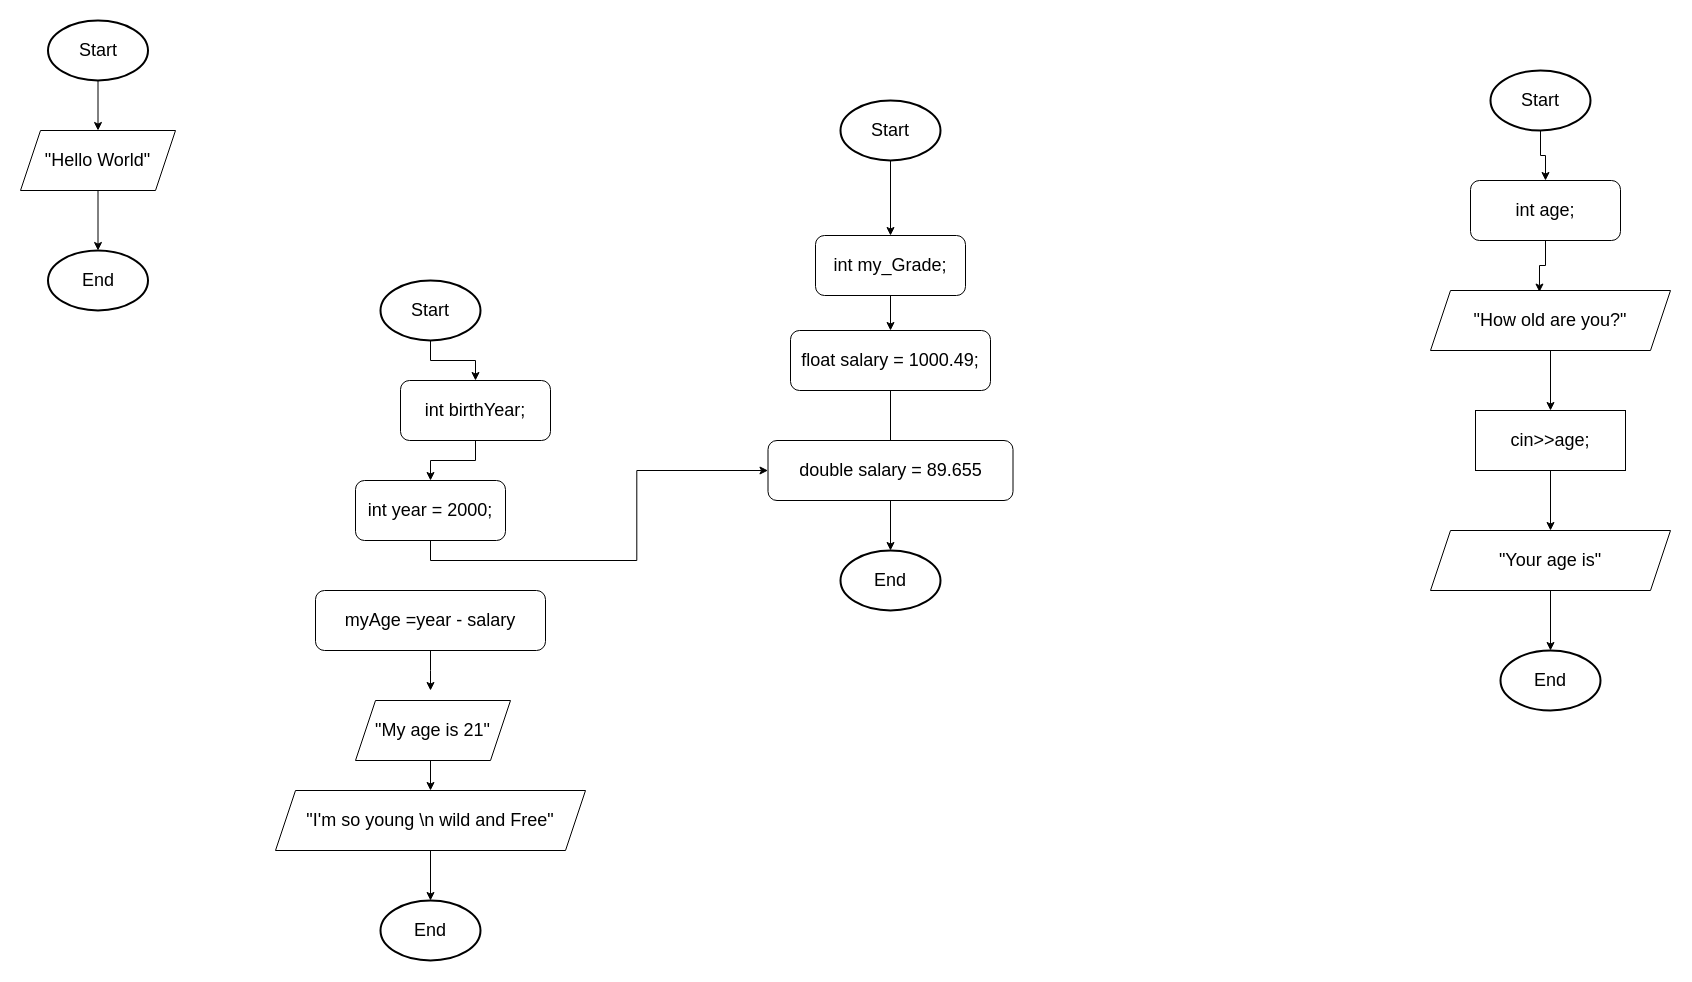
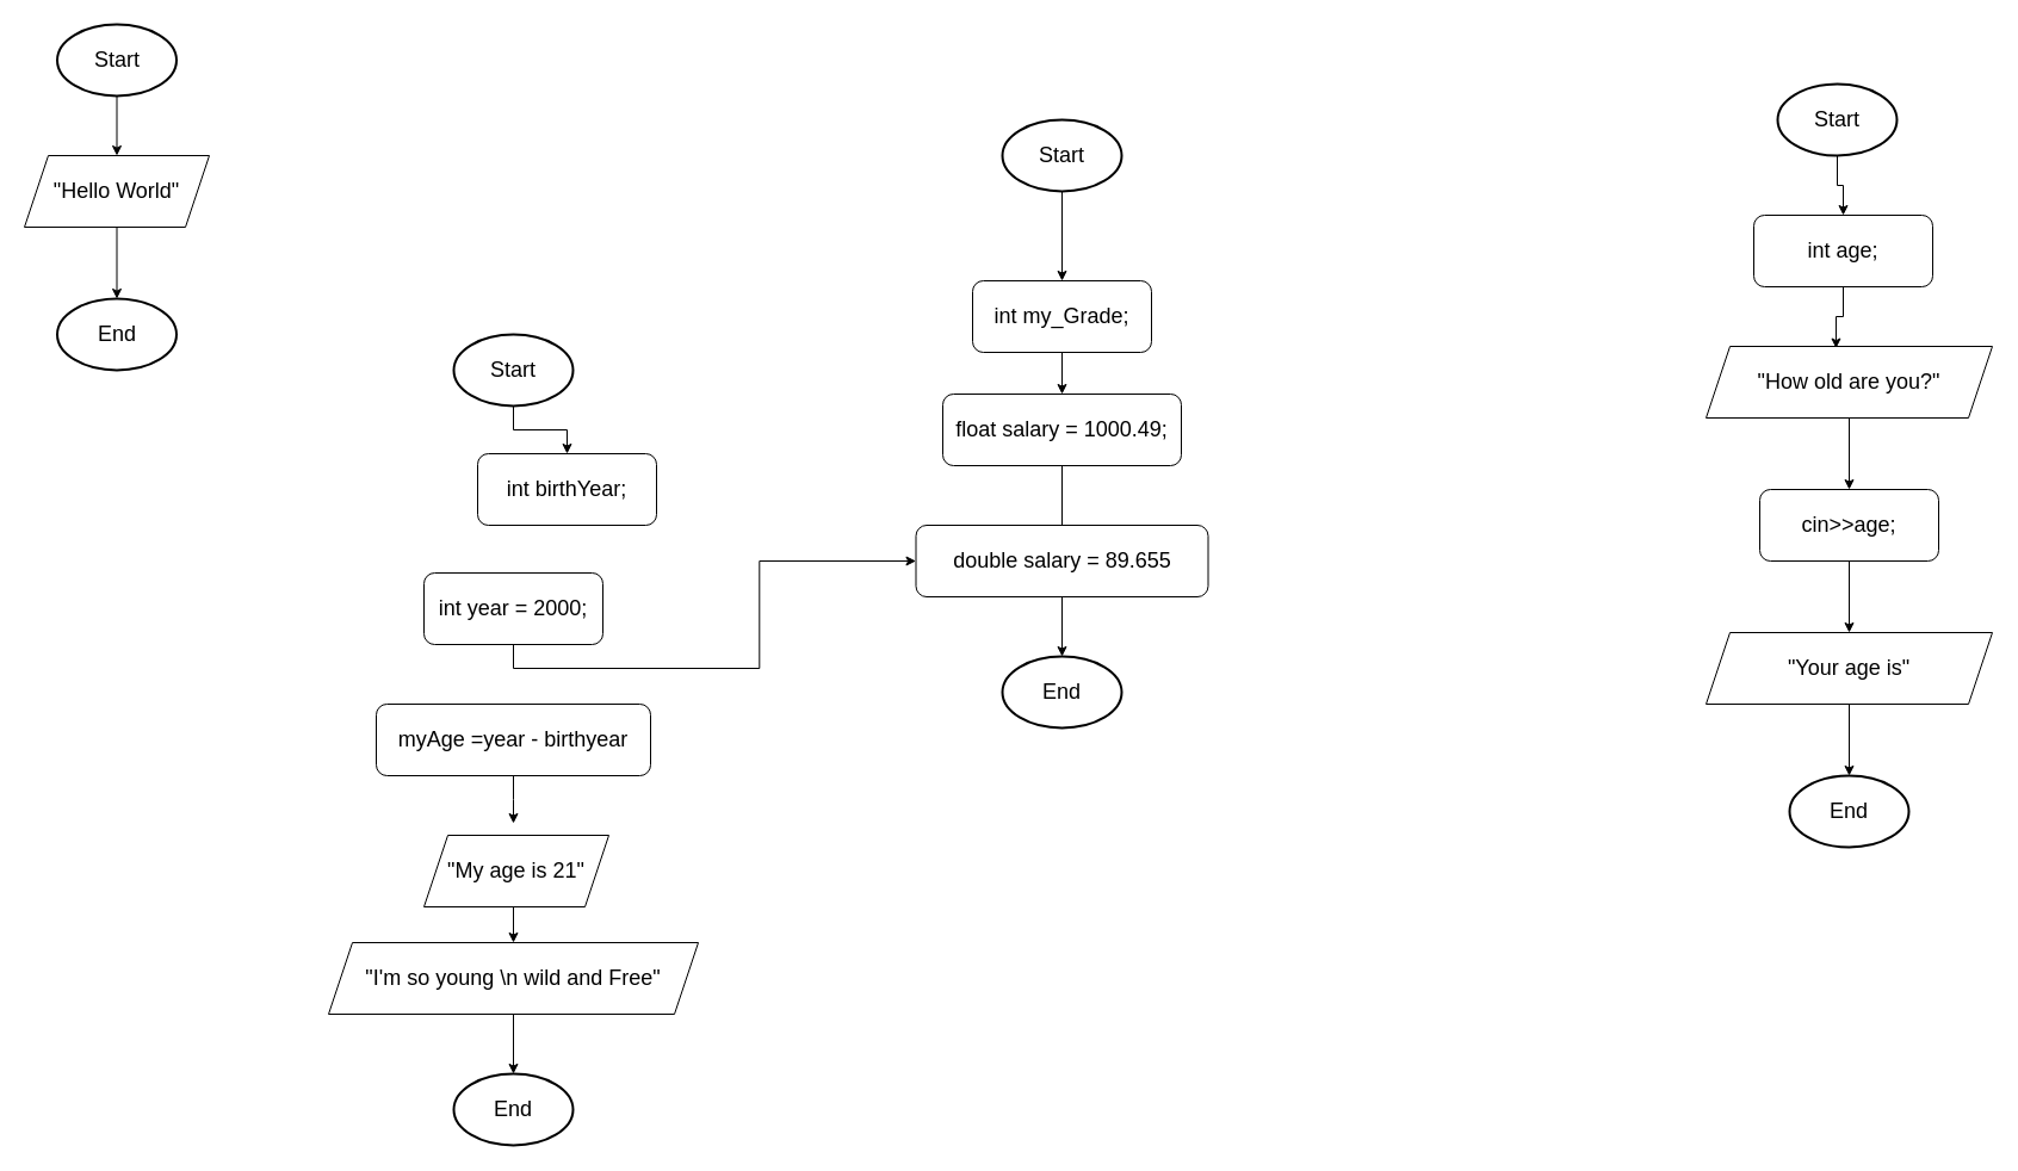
  <mxCell id="0" />
  <mxCell id="1" parent="0" />
  <mxCell id="2" style="edgeStyle=orthogonalEdgeStyle;rounded=0;orthogonalLoop=1;jettySize=auto;html=1;exitX=0.5;exitY=1;exitDx=0;exitDy=0;exitPerimeter=0;entryX=0.5;entryY=0;entryDx=0;entryDy=0;fontSize=18;" edge="1" parent="1" source="3" target="6"><mxGeometry relative="1" as="geometry" /></mxCell>
  <mxCell id="3" value="Start" style="strokeWidth=2;html=1;shape=mxgraph.flowchart.start_1;whiteSpace=wrap;shadow=0;sketch=0;fillColor=none;gradientColor=none;fontSize=18;" vertex="1" parent="1"><mxGeometry x="47.5" y="20" width="100" height="60" as="geometry" /></mxCell>
  <mxCell id="4" value="End" style="strokeWidth=2;html=1;shape=mxgraph.flowchart.start_1;whiteSpace=wrap;shadow=0;sketch=0;fillColor=none;gradientColor=none;fontSize=18;" vertex="1" parent="1"><mxGeometry x="47.5" y="250" width="100" height="60" as="geometry" /></mxCell>
  <mxCell id="5" style="edgeStyle=orthogonalEdgeStyle;rounded=0;orthogonalLoop=1;jettySize=auto;html=1;exitX=0.5;exitY=1;exitDx=0;exitDy=0;fontSize=18;" edge="1" parent="1" source="6" target="4"><mxGeometry relative="1" as="geometry" /></mxCell>
  <mxCell id="6" value="&quot;Hello World&quot;" style="shape=parallelogram;perimeter=parallelogramPerimeter;whiteSpace=wrap;html=1;fixedSize=1;shadow=0;sketch=0;fontSize=18;strokeColor=default;fillColor=none;gradientColor=none;" vertex="1" parent="1"><mxGeometry x="20" y="130" width="155" height="60" as="geometry" /></mxCell>
  <mxCell id="7" style="edgeStyle=orthogonalEdgeStyle;rounded=0;orthogonalLoop=1;jettySize=auto;html=1;exitX=0.5;exitY=1;exitDx=0;exitDy=0;exitPerimeter=0;entryX=0.5;entryY=0;entryDx=0;entryDy=0;fontSize=18;" edge="1" parent="1" source="8" target="10"><mxGeometry relative="1" as="geometry" /></mxCell>
  <mxCell id="8" value="Start" style="strokeWidth=2;html=1;shape=mxgraph.flowchart.start_1;whiteSpace=wrap;shadow=0;sketch=0;fillColor=none;gradientColor=none;fontSize=18;" vertex="1" parent="1"><mxGeometry x="380" y="280" width="100" height="60" as="geometry" /></mxCell>
- <mxCell id="9" style="edgeStyle=orthogonalEdgeStyle;rounded=0;orthogonalLoop=1;jettySize=auto;html=1;exitX=0.5;exitY=1;exitDx=0;exitDy=0;entryX=0.5;entryY=0;entryDx=0;entryDy=0;fontSize=18;" edge="1" parent="1" source="10" target="12"><mxGeometry relative="1" as="geometry" /></mxCell>
  <mxCell id="10" value="int birthYear;" style="rounded=1;whiteSpace=wrap;html=1;shadow=0;sketch=0;fontSize=18;strokeColor=default;fillColor=none;gradientColor=none;" vertex="1" parent="1"><mxGeometry x="400" y="380" width="150" height="60" as="geometry" /></mxCell>
  <mxCell id="11" style="edgeStyle=orthogonalEdgeStyle;rounded=0;orthogonalLoop=1;jettySize=auto;html=1;exitX=0.5;exitY=1;exitDx=0;exitDy=0;fontSize=18;" edge="1" parent="1" source="12" target="27"><mxGeometry relative="1" as="geometry" /></mxCell>
  <mxCell id="12" value="int year = 2000;" style="rounded=1;whiteSpace=wrap;html=1;shadow=0;sketch=0;fontSize=18;strokeColor=default;fillColor=none;gradientColor=none;" vertex="1" parent="1"><mxGeometry x="355" y="480" width="150" height="60" as="geometry" /></mxCell>
  <mxCell id="13" style="edgeStyle=orthogonalEdgeStyle;rounded=0;orthogonalLoop=1;jettySize=auto;html=1;exitX=0.5;exitY=1;exitDx=0;exitDy=0;fontSize=18;" edge="1" parent="1" source="14"><mxGeometry relative="1" as="geometry"><mxPoint x="430" y="690" as="targetPoint" /></mxGeometry></mxCell>
- <mxCell id="14" value="myAge =year - salary" style="rounded=1;whiteSpace=wrap;html=1;shadow=0;sketch=0;fontSize=18;strokeColor=default;fillColor=none;gradientColor=none;" vertex="1" parent="1"><mxGeometry x="315" y="590" width="230" height="60" as="geometry" /></mxCell>
+ <mxCell id="14" value="myAge =year - birthyear" style="rounded=1;whiteSpace=wrap;html=1;shadow=0;sketch=0;fontSize=18;strokeColor=default;fillColor=none;gradientColor=none;" vertex="1" parent="1"><mxGeometry x="315" y="590" width="230" height="60" as="geometry" /></mxCell>
  <mxCell id="15" style="edgeStyle=orthogonalEdgeStyle;rounded=0;orthogonalLoop=1;jettySize=auto;html=1;exitX=0.5;exitY=1;exitDx=0;exitDy=0;entryX=0.5;entryY=0;entryDx=0;entryDy=0;fontSize=18;" edge="1" parent="1" source="16" target="18"><mxGeometry relative="1" as="geometry" /></mxCell>
  <mxCell id="16" value="&quot;My age is 21&quot;" style="shape=parallelogram;perimeter=parallelogramPerimeter;whiteSpace=wrap;html=1;fixedSize=1;shadow=0;sketch=0;fontSize=18;strokeColor=default;fillColor=none;gradientColor=none;" vertex="1" parent="1"><mxGeometry x="355" y="700" width="155" height="60" as="geometry" /></mxCell>
  <mxCell id="17" style="edgeStyle=orthogonalEdgeStyle;rounded=0;orthogonalLoop=1;jettySize=auto;html=1;exitX=0.5;exitY=1;exitDx=0;exitDy=0;entryX=0.5;entryY=0;entryDx=0;entryDy=0;entryPerimeter=0;fontSize=18;" edge="1" parent="1" source="18" target="19"><mxGeometry relative="1" as="geometry" /></mxCell>
  <mxCell id="18" value="&quot;I'm so young \n wild and Free&quot;" style="shape=parallelogram;perimeter=parallelogramPerimeter;whiteSpace=wrap;html=1;fixedSize=1;shadow=0;sketch=0;fontSize=18;strokeColor=default;fillColor=none;gradientColor=none;" vertex="1" parent="1"><mxGeometry x="275" y="790" width="310" height="60" as="geometry" /></mxCell>
  <mxCell id="19" value="End" style="strokeWidth=2;html=1;shape=mxgraph.flowchart.start_1;whiteSpace=wrap;shadow=0;sketch=0;fillColor=none;gradientColor=none;fontSize=18;" vertex="1" parent="1"><mxGeometry x="380" y="900" width="100" height="60" as="geometry" /></mxCell>
  <mxCell id="20" style="edgeStyle=orthogonalEdgeStyle;rounded=0;orthogonalLoop=1;jettySize=auto;html=1;exitX=0.5;exitY=1;exitDx=0;exitDy=0;exitPerimeter=0;entryX=0.5;entryY=0;entryDx=0;entryDy=0;fontSize=18;" edge="1" parent="1" source="21" target="23"><mxGeometry relative="1" as="geometry" /></mxCell>
  <mxCell id="21" value="Start" style="strokeWidth=2;html=1;shape=mxgraph.flowchart.start_1;whiteSpace=wrap;shadow=0;sketch=0;fillColor=none;gradientColor=none;fontSize=18;" vertex="1" parent="1"><mxGeometry x="840" y="100" width="100" height="60" as="geometry" /></mxCell>
  <mxCell id="22" style="edgeStyle=orthogonalEdgeStyle;rounded=0;orthogonalLoop=1;jettySize=auto;html=1;exitX=0.5;exitY=1;exitDx=0;exitDy=0;fontSize=18;" edge="1" parent="1" source="23" target="25"><mxGeometry relative="1" as="geometry" /></mxCell>
  <mxCell id="23" value="int my_Grade;" style="rounded=1;whiteSpace=wrap;html=1;shadow=0;sketch=0;fontSize=18;strokeColor=default;fillColor=none;gradientColor=none;" vertex="1" parent="1"><mxGeometry x="815" y="235" width="150" height="60" as="geometry" /></mxCell>
  <mxCell id="24" style="edgeStyle=orthogonalEdgeStyle;rounded=0;orthogonalLoop=1;jettySize=auto;html=1;exitX=0.5;exitY=1;exitDx=0;exitDy=0;entryX=0.5;entryY=0;entryDx=0;entryDy=0;fontSize=18;endArrow=none;" edge="1" parent="1" source="25" target="27"><mxGeometry relative="1" as="geometry" /></mxCell>
  <mxCell id="25" value="float salary = 1000.49;" style="rounded=1;whiteSpace=wrap;html=1;shadow=0;sketch=0;fontSize=18;strokeColor=default;fillColor=none;gradientColor=none;" vertex="1" parent="1"><mxGeometry x="790" y="330" width="200" height="60" as="geometry" /></mxCell>
  <mxCell id="26" style="edgeStyle=orthogonalEdgeStyle;rounded=0;orthogonalLoop=1;jettySize=auto;html=1;exitX=0.5;exitY=1;exitDx=0;exitDy=0;fontSize=18;" edge="1" parent="1" source="27" target="28"><mxGeometry relative="1" as="geometry" /></mxCell>
  <mxCell id="27" value="double salary = 89.655" style="rounded=1;whiteSpace=wrap;html=1;shadow=0;sketch=0;fontSize=18;strokeColor=default;fillColor=none;gradientColor=none;" vertex="1" parent="1"><mxGeometry x="767.5" y="440" width="245" height="60" as="geometry" /></mxCell>
  <mxCell id="28" value="End" style="strokeWidth=2;html=1;shape=mxgraph.flowchart.start_1;whiteSpace=wrap;shadow=0;sketch=0;fillColor=none;gradientColor=none;fontSize=18;" vertex="1" parent="1"><mxGeometry x="840" y="550" width="100" height="60" as="geometry" /></mxCell>
  <mxCell id="29" style="edgeStyle=orthogonalEdgeStyle;rounded=0;orthogonalLoop=1;jettySize=auto;html=1;exitX=0.5;exitY=1;exitDx=0;exitDy=0;exitPerimeter=0;entryX=0.5;entryY=0;entryDx=0;entryDy=0;fontSize=18;" edge="1" parent="1" source="30" target="32"><mxGeometry relative="1" as="geometry" /></mxCell>
  <mxCell id="30" value="Start" style="strokeWidth=2;html=1;shape=mxgraph.flowchart.start_1;whiteSpace=wrap;shadow=0;sketch=0;fillColor=none;gradientColor=none;fontSize=18;" vertex="1" parent="1"><mxGeometry x="1490" y="70" width="100" height="60" as="geometry" /></mxCell>
  <mxCell id="31" style="edgeStyle=orthogonalEdgeStyle;rounded=0;orthogonalLoop=1;jettySize=auto;html=1;exitX=0.5;exitY=1;exitDx=0;exitDy=0;entryX=0.454;entryY=0.026;entryDx=0;entryDy=0;entryPerimeter=0;fontSize=18;" edge="1" parent="1" source="32" target="34"><mxGeometry relative="1" as="geometry" /></mxCell>
  <mxCell id="32" value="int age;" style="rounded=1;whiteSpace=wrap;html=1;shadow=0;sketch=0;fontSize=18;strokeColor=default;fillColor=none;gradientColor=none;" vertex="1" parent="1"><mxGeometry x="1470" y="180" width="150" height="60" as="geometry" /></mxCell>
  <mxCell id="33" style="edgeStyle=orthogonalEdgeStyle;rounded=0;orthogonalLoop=1;jettySize=auto;html=1;fontSize=18;" edge="1" parent="1" source="34" target="38"><mxGeometry relative="1" as="geometry" /></mxCell>
  <mxCell id="34" value="&quot;How old are you?&quot;" style="shape=parallelogram;perimeter=parallelogramPerimeter;whiteSpace=wrap;html=1;fixedSize=1;shadow=0;sketch=0;fontSize=18;strokeColor=default;fillColor=none;gradientColor=none;" vertex="1" parent="1"><mxGeometry x="1430" y="290" width="240" height="60" as="geometry" /></mxCell>
  <mxCell id="35" style="edgeStyle=orthogonalEdgeStyle;rounded=0;orthogonalLoop=1;jettySize=auto;html=1;exitX=0.5;exitY=1;exitDx=0;exitDy=0;fontSize=18;" edge="1" parent="1" source="36" target="39"><mxGeometry relative="1" as="geometry" /></mxCell>
  <mxCell id="36" value="&quot;Your age is&quot;" style="shape=parallelogram;perimeter=parallelogramPerimeter;whiteSpace=wrap;html=1;fixedSize=1;shadow=0;sketch=0;fontSize=18;strokeColor=default;fillColor=none;gradientColor=none;" vertex="1" parent="1"><mxGeometry x="1430" y="530" width="240" height="60" as="geometry" /></mxCell>
  <mxCell id="37" style="edgeStyle=orthogonalEdgeStyle;rounded=0;orthogonalLoop=1;jettySize=auto;html=1;exitX=0.5;exitY=1;exitDx=0;exitDy=0;fontSize=18;" edge="1" parent="1" source="38" target="36"><mxGeometry relative="1" as="geometry" /></mxCell>
- <mxCell id="38" value="cin&amp;gt;&amp;gt;age;" style="whiteSpace=wrap;html=1;shadow=0;sketch=0;fontSize=18;strokeColor=default;fillColor=none;gradientColor=none;rounded=0;" vertex="1" parent="1"><mxGeometry x="1475" y="410" width="150" height="60" as="geometry" /></mxCell>
+ <mxCell id="38" value="cin&amp;gt;&amp;gt;age;" style="rounded=1;whiteSpace=wrap;html=1;shadow=0;sketch=0;fontSize=18;strokeColor=default;fillColor=none;gradientColor=none;" vertex="1" parent="1"><mxGeometry x="1475" y="410" width="150" height="60" as="geometry" /></mxCell>
  <mxCell id="39" value="End" style="strokeWidth=2;html=1;shape=mxgraph.flowchart.start_1;whiteSpace=wrap;shadow=0;sketch=0;fillColor=none;gradientColor=none;fontSize=18;" vertex="1" parent="1"><mxGeometry x="1500" y="650" width="100" height="60" as="geometry" /></mxCell>
